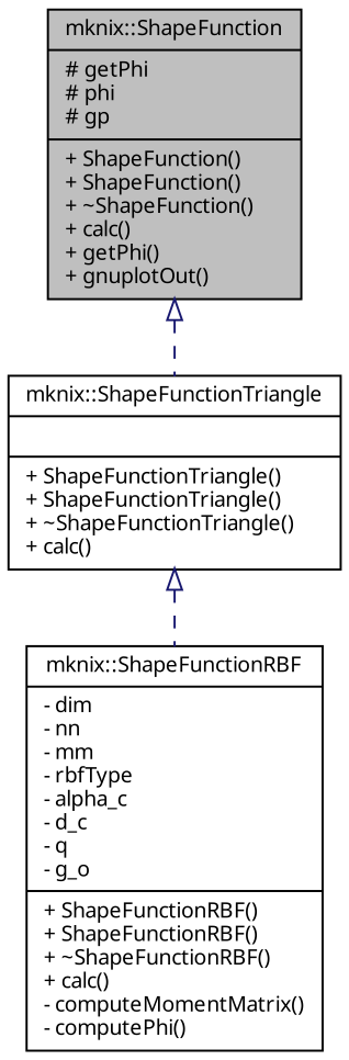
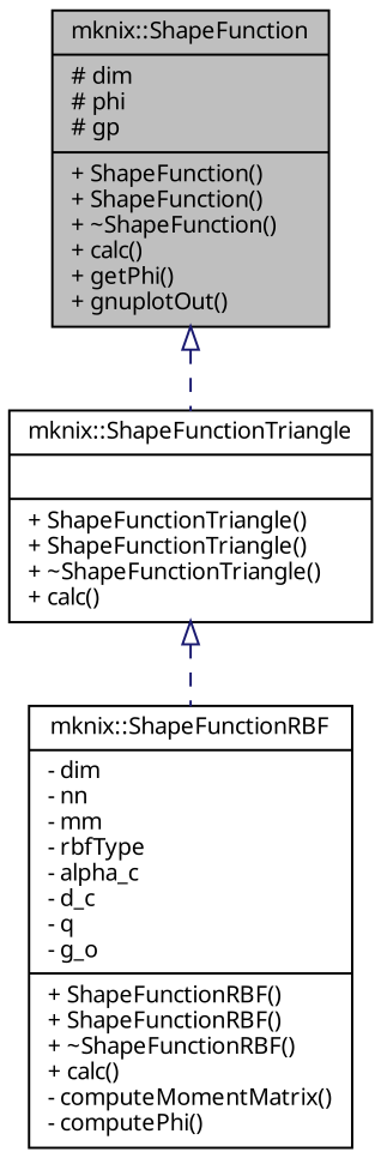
  digraph {
    node [color=black fillcolor=white fontname="FreeSans.ttf" fontsize=10 shape=record style=filled]
    edge [arrowtail=empty color=midnightblue dir=back fontname="FreeSans.ttf" fontsize=10 labelfontname="FreeSans.ttf" labelfontsize=10 style=dashed]
-   n1 [fillcolor=grey75 fontcolor=black height=0.2 label="{mknix::ShapeFunction\n|# getPhi\l# phi\l# gp\l|+ ShapeFunction()\l+ ShapeFunction()\l+ ~ShapeFunction()\l+ calc()\l+ getPhi()\l+ gnuplotOut()\l}" width=0.4]
+   n1 [fillcolor=grey75 fontcolor=black height=0.2 label="{mknix::ShapeFunction\n|# dim\l# phi\l# gp\l|+ ShapeFunction()\l+ ShapeFunction()\l+ ~ShapeFunction()\l+ calc()\l+ getPhi()\l+ gnuplotOut()\l}" width=0.4]
    n2 [height=0.2 label="{mknix::ShapeFunctionTriangle\n||+ ShapeFunctionTriangle()\l+ ShapeFunctionTriangle()\l+ ~ShapeFunctionTriangle()\l+ calc()\l}" width=0.4]
    n3 [height=0.2 label="{mknix::ShapeFunctionRBF\n|- dim\l- nn\l- mm\l- rbfType\l- alpha_c\l- d_c\l- q\l- g_o\l|+ ShapeFunctionRBF()\l+ ShapeFunctionRBF()\l+ ~ShapeFunctionRBF()\l+ calc()\l- computeMomentMatrix()\l- computePhi()\l}" width=0.4]
    n1 -> n2
    n2 -> n3
  }
